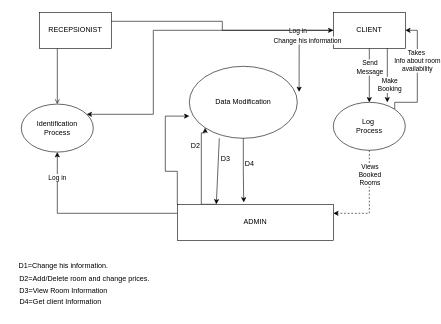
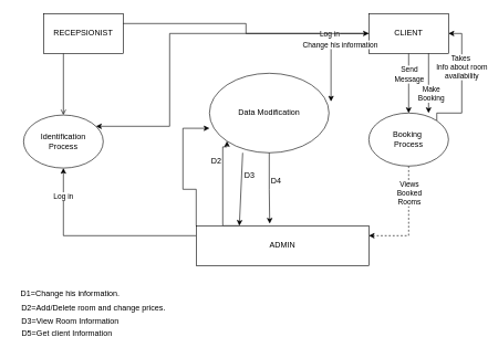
  <mxCell id="0" />
  <mxCell id="1" parent="0" />
  <mxCell id="2" style="edgeStyle=orthogonalEdgeStyle;rounded=0;orthogonalLoop=1;jettySize=auto;html=1;exitX=0.25;exitY=1;exitDx=0;exitDy=0;entryX=0.5;entryY=0;entryDx=0;entryDy=0;endArrow=open;" edge="1" parent="1" source="3" target="8"><mxGeometry relative="1" as="geometry" /></mxCell>
  <mxCell id="3" value="RECEPSIONIST" style="rounded=0;whiteSpace=wrap;html=1;" vertex="1" parent="1"><mxGeometry x="65" y="20" width="120" height="60" as="geometry" /></mxCell>
  <mxCell id="4" style="edgeStyle=orthogonalEdgeStyle;rounded=0;orthogonalLoop=1;jettySize=auto;html=1;exitX=0;exitY=0.25;exitDx=0;exitDy=0;entryX=0.5;entryY=1;entryDx=0;entryDy=0;" edge="1" parent="1" source="7" target="8"><mxGeometry relative="1" as="geometry" /></mxCell>
  <mxCell id="5" value="Log in" style="edgeLabel;html=1;align=center;verticalAlign=middle;resizable=0;points=[];" vertex="1" connectable="0" parent="4"><mxGeometry x="0.721" y="1" relative="1" as="geometry"><mxPoint as="offset" /></mxGeometry></mxCell>
  <mxCell id="6" style="edgeStyle=orthogonalEdgeStyle;rounded=0;orthogonalLoop=1;jettySize=auto;html=1;exitX=0.25;exitY=0;exitDx=0;exitDy=0;entryX=0;entryY=1;entryDx=0;entryDy=0;" edge="1" parent="1" source="7" target="9"><mxGeometry relative="1" as="geometry"><Array as="points"><mxPoint x="335" y="340" /><mxPoint x="335" y="221" /></Array></mxGeometry></mxCell>
  <mxCell id="7" value="ADMIN" style="rounded=0;whiteSpace=wrap;html=1;" vertex="1" parent="1"><mxGeometry x="295" y="340" width="260" height="60" as="geometry" /></mxCell>
  <mxCell id="8" value="Identification&lt;br&gt;Process" style="ellipse;whiteSpace=wrap;html=1;" vertex="1" parent="1"><mxGeometry x="35" y="173" width="120" height="80" as="geometry" /></mxCell>
  <mxCell id="9" value="Data Modification" style="ellipse;whiteSpace=wrap;html=1;" vertex="1" parent="1"><mxGeometry x="315" y="110" width="180" height="120" as="geometry" /></mxCell>
  <mxCell id="10" style="edgeStyle=orthogonalEdgeStyle;rounded=0;orthogonalLoop=1;jettySize=auto;html=1;exitX=1;exitY=0;exitDx=0;exitDy=0;entryX=1;entryY=0.5;entryDx=0;entryDy=0;" edge="1" parent="1" source="14" target="17"><mxGeometry relative="1" as="geometry"><Array as="points"><mxPoint x="657" y="170" /><mxPoint x="695" y="170" /><mxPoint x="695" y="50" /></Array></mxGeometry></mxCell>
  <mxCell id="11" value="Takes&amp;nbsp;&lt;br&gt;Info about room&lt;br&gt;availability" style="edgeLabel;html=1;align=center;verticalAlign=middle;resizable=0;points=[];" vertex="1" connectable="0" parent="10"><mxGeometry x="0.337" y="1" relative="1" as="geometry"><mxPoint y="8" as="offset" /></mxGeometry></mxCell>
  <mxCell id="12" style="edgeStyle=orthogonalEdgeStyle;rounded=0;orthogonalLoop=1;jettySize=auto;html=1;exitX=0.5;exitY=1;exitDx=0;exitDy=0;entryX=1;entryY=0.25;entryDx=0;entryDy=0;dashed=1;" edge="1" parent="1" source="14" target="7"><mxGeometry relative="1" as="geometry" /></mxCell>
  <mxCell id="13" value="Views&lt;br&gt;Booked&lt;br&gt;Rooms" style="edgeLabel;html=1;align=center;verticalAlign=middle;resizable=0;points=[];" vertex="1" connectable="0" parent="12"><mxGeometry x="-0.682" y="-1" relative="1" as="geometry"><mxPoint x="1" y="14" as="offset" /></mxGeometry></mxCell>
- <mxCell id="14" value="Log&amp;nbsp;&lt;br&gt;Process" style="ellipse;whiteSpace=wrap;html=1;" vertex="1" parent="1"><mxGeometry x="555" y="170" width="120" height="80" as="geometry" /></mxCell>
+ <mxCell id="14" value="Booking&amp;nbsp;&lt;br&gt;Process" style="ellipse;whiteSpace=wrap;html=1;" vertex="1" parent="1"><mxGeometry x="555" y="170" width="120" height="80" as="geometry" /></mxCell>
  <mxCell id="15" style="edgeStyle=orthogonalEdgeStyle;rounded=0;orthogonalLoop=1;jettySize=auto;html=1;exitX=0.5;exitY=1;exitDx=0;exitDy=0;entryX=0.5;entryY=0;entryDx=0;entryDy=0;" edge="1" parent="1" source="17" target="14"><mxGeometry relative="1" as="geometry" /></mxCell>
  <mxCell id="16" value="Send&lt;br&gt;Message" style="edgeLabel;html=1;align=center;verticalAlign=middle;resizable=0;points=[];" vertex="1" connectable="0" parent="15"><mxGeometry x="-0.316" relative="1" as="geometry"><mxPoint as="offset" /></mxGeometry></mxCell>
  <mxCell id="17" value="CLIENT" style="rounded=0;whiteSpace=wrap;html=1;" vertex="1" parent="1"><mxGeometry x="555" y="20" width="120" height="60" as="geometry" /></mxCell>
  <mxCell id="18" style="edgeStyle=orthogonalEdgeStyle;rounded=0;orthogonalLoop=1;jettySize=auto;html=1;exitX=0;exitY=0.5;exitDx=0;exitDy=0;" edge="1" parent="1" source="17" target="8"><mxGeometry relative="1" as="geometry"><mxPoint x="525" y="50" as="sourcePoint" /><mxPoint x="185" y="193" as="targetPoint" /><Array as="points"><mxPoint x="255" y="50" /><mxPoint x="255" y="190" /></Array></mxGeometry></mxCell>
  <mxCell id="19" value="Log in" style="edgeLabel;html=1;align=center;verticalAlign=middle;resizable=0;points=[];" vertex="1" connectable="0" parent="18"><mxGeometry x="-0.666" y="-1" relative="1" as="geometry"><mxPoint x="32" y="1" as="offset" /></mxGeometry></mxCell>
  <mxCell id="20" style="edgeStyle=orthogonalEdgeStyle;rounded=0;orthogonalLoop=1;jettySize=auto;html=1;exitX=0;exitY=0.75;exitDx=0;exitDy=0;entryX=1.017;entryY=0.355;entryDx=0;entryDy=0;entryPerimeter=0;" edge="1" parent="1" source="17" target="9"><mxGeometry relative="1" as="geometry" /></mxCell>
  <mxCell id="21" value="Change his information" style="edgeLabel;html=1;align=center;verticalAlign=middle;resizable=0;points=[];" vertex="1" connectable="0" parent="20"><mxGeometry x="-0.394" y="1" relative="1" as="geometry"><mxPoint as="offset" /></mxGeometry></mxCell>
  <mxCell id="22" style="edgeStyle=orthogonalEdgeStyle;rounded=0;orthogonalLoop=1;jettySize=auto;html=1;exitX=0.75;exitY=1;exitDx=0;exitDy=0;entryX=0.75;entryY=0;entryDx=0;entryDy=0;entryPerimeter=0;" edge="1" parent="1" source="17" target="14"><mxGeometry relative="1" as="geometry" /></mxCell>
  <mxCell id="23" value="Make&lt;br&gt;Booking" style="edgeLabel;html=1;align=center;verticalAlign=middle;resizable=0;points=[];" vertex="1" connectable="0" parent="22"><mxGeometry x="-0.427" y="3" relative="1" as="geometry"><mxPoint y="34" as="offset" /></mxGeometry></mxCell>
  <mxCell id="24" style="edgeStyle=orthogonalEdgeStyle;rounded=0;orthogonalLoop=1;jettySize=auto;html=1;exitX=1;exitY=0.25;exitDx=0;exitDy=0;" edge="1" parent="1" source="3" target="17"><mxGeometry relative="1" as="geometry" /></mxCell>
  <mxCell id="25" style="edgeStyle=orthogonalEdgeStyle;rounded=0;orthogonalLoop=1;jettySize=auto;html=1;exitX=0;exitY=0;exitDx=0;exitDy=0;entryX=0;entryY=0.692;entryDx=0;entryDy=0;entryPerimeter=0;" edge="1" parent="1" source="7" target="9"><mxGeometry relative="1" as="geometry" /></mxCell>
  <mxCell id="26" value="D1=Change his information." style="text;html=1;align=center;verticalAlign=middle;resizable=0;points=[];autosize=1;strokeColor=none;fillColor=none;" vertex="1" parent="1"><mxGeometry x="20" y="428" width="170" height="30" as="geometry" /></mxCell>
  <mxCell id="27" value="D2=Add/Delete room and change prices." style="text;html=1;align=center;verticalAlign=middle;resizable=0;points=[];autosize=1;strokeColor=none;fillColor=none;" vertex="1" parent="1"><mxGeometry x="20" y="450" width="240" height="30" as="geometry" /></mxCell>
  <mxCell id="28" value="D2" style="text;html=1;align=center;verticalAlign=middle;resizable=0;points=[];autosize=1;strokeColor=none;fillColor=none;" vertex="1" parent="1"><mxGeometry x="305" y="228" width="40" height="30" as="geometry" /></mxCell>
  <mxCell id="29" value="D3=View Room Information" style="text;html=1;align=center;verticalAlign=middle;resizable=0;points=[];autosize=1;strokeColor=none;fillColor=none;" vertex="1" parent="1"><mxGeometry x="20" y="470" width="170" height="30" as="geometry" /></mxCell>
  <mxCell id="30" value="" style="endArrow=classic;html=1;rounded=0;entryX=0.25;entryY=0;entryDx=0;entryDy=0;" edge="1" parent="1" target="7"><mxGeometry width="50" height="50" relative="1" as="geometry"><mxPoint x="365" y="230" as="sourcePoint" /><mxPoint x="415" y="180" as="targetPoint" /></mxGeometry></mxCell>
  <mxCell id="31" value="D3&lt;br&gt;" style="text;html=1;align=center;verticalAlign=middle;resizable=0;points=[];autosize=1;strokeColor=none;fillColor=none;" vertex="1" parent="1"><mxGeometry x="355" y="250" width="40" height="30" as="geometry" /></mxCell>
  <mxCell id="32" style="edgeStyle=orthogonalEdgeStyle;rounded=0;orthogonalLoop=1;jettySize=auto;html=1;exitX=0.5;exitY=1;exitDx=0;exitDy=0;entryX=0.426;entryY=-0.053;entryDx=0;entryDy=0;entryPerimeter=0;" edge="1" parent="1" source="9" target="7"><mxGeometry relative="1" as="geometry" /></mxCell>
- <mxCell id="33" value="D4=Get client Information" style="text;html=1;align=center;verticalAlign=middle;resizable=0;points=[];autosize=1;strokeColor=none;fillColor=none;" vertex="1" parent="1"><mxGeometry x="20" y="488" width="160" height="30" as="geometry" /></mxCell>
+ <mxCell id="33" value="D5=Get client Information" style="text;html=1;align=center;verticalAlign=middle;resizable=0;points=[];autosize=1;strokeColor=none;fillColor=none;" vertex="1" parent="1"><mxGeometry x="20" y="488" width="160" height="30" as="geometry" /></mxCell>
  <mxCell id="34" value="D4" style="text;html=1;align=center;verticalAlign=middle;resizable=0;points=[];autosize=1;strokeColor=none;fillColor=none;" vertex="1" parent="1"><mxGeometry x="395" y="258" width="40" height="30" as="geometry" /></mxCell>
